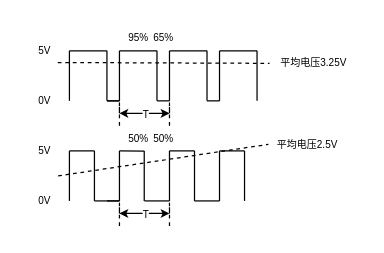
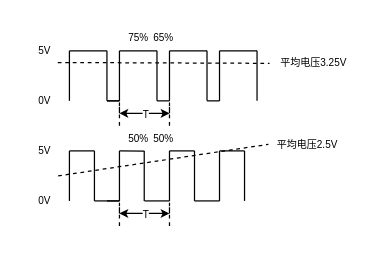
  <mxCell id="0" />
  <mxCell id="1" parent="0" />
  <mxCell id="2" value="" style="endArrow=none;html=1;" edge="1" parent="1"><mxGeometry width="50" height="50" relative="1" as="geometry"><mxPoint x="55" y="40" as="sourcePoint" /><mxPoint x="55" y="80" as="targetPoint" /></mxGeometry></mxCell>
  <mxCell id="3" value="" style="endArrow=none;html=1;" edge="1" parent="1"><mxGeometry width="50" height="50" relative="1" as="geometry"><mxPoint x="55" y="40" as="sourcePoint" /><mxPoint x="85" y="40" as="targetPoint" /></mxGeometry></mxCell>
  <mxCell id="4" value="" style="endArrow=none;html=1;" edge="1" parent="1"><mxGeometry width="50" height="50" relative="1" as="geometry"><mxPoint x="85" y="80" as="sourcePoint" /><mxPoint x="85" y="40" as="targetPoint" /></mxGeometry></mxCell>
  <mxCell id="5" value="" style="endArrow=none;html=1;" edge="1" parent="1"><mxGeometry width="50" height="50" relative="1" as="geometry"><mxPoint x="85" y="80" as="sourcePoint" /><mxPoint x="95" y="80" as="targetPoint" /></mxGeometry></mxCell>
  <mxCell id="6" value="" style="endArrow=none;html=1;" edge="1" parent="1"><mxGeometry width="50" height="50" relative="1" as="geometry"><mxPoint x="95" y="40" as="sourcePoint" /><mxPoint x="95" y="80" as="targetPoint" /></mxGeometry></mxCell>
  <mxCell id="7" value="" style="endArrow=none;html=1;" edge="1" parent="1"><mxGeometry width="50" height="50" relative="1" as="geometry"><mxPoint x="95" y="40" as="sourcePoint" /><mxPoint x="125" y="40" as="targetPoint" /></mxGeometry></mxCell>
  <mxCell id="8" value="" style="endArrow=none;html=1;" edge="1" parent="1"><mxGeometry width="50" height="50" relative="1" as="geometry"><mxPoint x="125" y="80" as="sourcePoint" /><mxPoint x="125" y="40" as="targetPoint" /></mxGeometry></mxCell>
  <mxCell id="9" value="" style="endArrow=none;html=1;" edge="1" parent="1"><mxGeometry width="50" height="50" relative="1" as="geometry"><mxPoint x="85" y="80" as="sourcePoint" /><mxPoint x="95" y="80" as="targetPoint" /><Array as="points"><mxPoint x="95" y="80" /></Array></mxGeometry></mxCell>
  <mxCell id="10" value="" style="endArrow=none;html=1;" edge="1" parent="1"><mxGeometry width="50" height="50" relative="1" as="geometry"><mxPoint x="125" y="80" as="sourcePoint" /><mxPoint x="135" y="80" as="targetPoint" /><Array as="points"><mxPoint x="135" y="80" /></Array></mxGeometry></mxCell>
  <mxCell id="11" value="" style="endArrow=none;html=1;" edge="1" parent="1"><mxGeometry width="50" height="50" relative="1" as="geometry"><mxPoint x="135" y="40" as="sourcePoint" /><mxPoint x="135" y="80" as="targetPoint" /></mxGeometry></mxCell>
  <mxCell id="12" value="" style="endArrow=none;html=1;" edge="1" parent="1"><mxGeometry width="50" height="50" relative="1" as="geometry"><mxPoint x="135" y="40" as="sourcePoint" /><mxPoint x="165" y="40" as="targetPoint" /></mxGeometry></mxCell>
  <mxCell id="13" value="" style="endArrow=none;html=1;" edge="1" parent="1"><mxGeometry width="50" height="50" relative="1" as="geometry"><mxPoint x="165" y="80" as="sourcePoint" /><mxPoint x="165" y="40" as="targetPoint" /></mxGeometry></mxCell>
  <mxCell id="14" value="" style="endArrow=none;html=1;" edge="1" parent="1"><mxGeometry width="50" height="50" relative="1" as="geometry"><mxPoint x="165" y="80" as="sourcePoint" /><mxPoint x="175" y="80" as="targetPoint" /><Array as="points"><mxPoint x="175" y="80" /></Array></mxGeometry></mxCell>
  <mxCell id="15" value="" style="endArrow=none;html=1;" edge="1" parent="1"><mxGeometry width="50" height="50" relative="1" as="geometry"><mxPoint x="175" y="40" as="sourcePoint" /><mxPoint x="175" y="80" as="targetPoint" /></mxGeometry></mxCell>
  <mxCell id="16" value="" style="endArrow=none;html=1;" edge="1" parent="1"><mxGeometry width="50" height="50" relative="1" as="geometry"><mxPoint x="175" y="40" as="sourcePoint" /><mxPoint x="205" y="40" as="targetPoint" /></mxGeometry></mxCell>
  <mxCell id="17" value="" style="endArrow=none;html=1;" edge="1" parent="1"><mxGeometry width="50" height="50" relative="1" as="geometry"><mxPoint x="205" y="80" as="sourcePoint" /><mxPoint x="205" y="40" as="targetPoint" /></mxGeometry></mxCell>
- <mxCell id="18" value="95%" style="text;html=1;align=center;verticalAlign=middle;resizable=0;points=[];autosize=1;strokeColor=none;fontSize=8;" vertex="1" parent="1"><mxGeometry x="95" y="20" width="30" height="20" as="geometry" /></mxCell>
+ <mxCell id="18" value="75%" style="text;html=1;align=center;verticalAlign=middle;resizable=0;points=[];autosize=1;strokeColor=none;fontSize=8;" vertex="1" parent="1"><mxGeometry x="95" y="20" width="30" height="20" as="geometry" /></mxCell>
  <mxCell id="19" value="65%" style="text;html=1;align=center;verticalAlign=middle;resizable=0;points=[];autosize=1;strokeColor=none;fontSize=8;" vertex="1" parent="1"><mxGeometry x="115" y="20" width="30" height="20" as="geometry" /></mxCell>
  <mxCell id="20" value="5V" style="text;html=1;align=center;verticalAlign=middle;resizable=0;points=[];autosize=1;strokeColor=none;fontSize=8;" vertex="1" parent="1"><mxGeometry x="20" y="30" width="30" height="20" as="geometry" /></mxCell>
  <mxCell id="21" value="0V" style="text;html=1;align=center;verticalAlign=middle;resizable=0;points=[];autosize=1;strokeColor=none;fontSize=8;" vertex="1" parent="1"><mxGeometry x="20" y="70" width="30" height="20" as="geometry" /></mxCell>
  <mxCell id="22" value="" style="endArrow=none;dashed=1;html=1;fontSize=8;exitX=0.856;exitY=0.967;exitDx=0;exitDy=0;exitPerimeter=0;" edge="1" parent="1" source="20"><mxGeometry width="50" height="50" relative="1" as="geometry"><mxPoint x="55" y="50" as="sourcePoint" /><mxPoint x="215" y="50" as="targetPoint" /></mxGeometry></mxCell>
  <mxCell id="23" value="平均电压3.25V" style="text;html=1;align=center;verticalAlign=middle;resizable=0;points=[];autosize=1;strokeColor=none;fontSize=8;" vertex="1" parent="1"><mxGeometry x="215" y="40" width="70" height="20" as="geometry" /></mxCell>
  <mxCell id="24" value="" style="endArrow=none;html=1;fontSize=8;dashed=1;" edge="1" parent="1"><mxGeometry width="50" height="50" relative="1" as="geometry"><mxPoint x="95" y="100" as="sourcePoint" /><mxPoint x="95" y="90" as="targetPoint" /><Array as="points"><mxPoint x="95" y="90" /><mxPoint x="95" y="80" /></Array></mxGeometry></mxCell>
  <mxCell id="25" value="" style="endArrow=none;html=1;fontSize=8;dashed=1;" edge="1" parent="1"><mxGeometry width="50" height="50" relative="1" as="geometry"><mxPoint x="135" y="100" as="sourcePoint" /><mxPoint x="135" y="90" as="targetPoint" /><Array as="points"><mxPoint x="135" y="90" /><mxPoint x="135" y="80" /></Array></mxGeometry></mxCell>
  <mxCell id="26" value="" style="endArrow=classic;startArrow=classic;html=1;fontSize=8;endSize=4;startSize=4;" edge="1" parent="1"><mxGeometry width="50" height="50" relative="1" as="geometry"><mxPoint x="95" y="90" as="sourcePoint" /><mxPoint x="135" y="90" as="targetPoint" /></mxGeometry></mxCell>
  <mxCell id="27" value="T" style="edgeLabel;html=1;align=center;verticalAlign=middle;resizable=0;points=[];fontSize=8;" vertex="1" connectable="0" parent="26"><mxGeometry x="-0.127" y="1" relative="1" as="geometry"><mxPoint x="3" y="1" as="offset" /></mxGeometry></mxCell>
  <mxCell id="28" value="" style="endArrow=none;html=1;" edge="1" parent="1"><mxGeometry width="50" height="50" relative="1" as="geometry"><mxPoint x="55" y="120" as="sourcePoint" /><mxPoint x="55" y="160" as="targetPoint" /></mxGeometry></mxCell>
  <mxCell id="29" value="" style="endArrow=none;html=1;" edge="1" parent="1"><mxGeometry width="50" height="50" relative="1" as="geometry"><mxPoint x="55" y="120" as="sourcePoint" /><mxPoint x="75" y="120" as="targetPoint" /></mxGeometry></mxCell>
  <mxCell id="30" value="" style="endArrow=none;html=1;" edge="1" parent="1"><mxGeometry width="50" height="50" relative="1" as="geometry"><mxPoint x="75" y="160" as="sourcePoint" /><mxPoint x="75" y="120" as="targetPoint" /></mxGeometry></mxCell>
  <mxCell id="31" value="" style="endArrow=none;html=1;" edge="1" parent="1"><mxGeometry width="50" height="50" relative="1" as="geometry"><mxPoint x="85" y="160" as="sourcePoint" /><mxPoint x="95" y="160" as="targetPoint" /></mxGeometry></mxCell>
  <mxCell id="32" value="" style="endArrow=none;html=1;" edge="1" parent="1"><mxGeometry width="50" height="50" relative="1" as="geometry"><mxPoint x="95" y="120" as="sourcePoint" /><mxPoint x="95" y="160" as="targetPoint" /></mxGeometry></mxCell>
  <mxCell id="33" value="" style="endArrow=none;html=1;entryX=-0.004;entryY=1.005;entryDx=0;entryDy=0;entryPerimeter=0;" edge="1" parent="1" target="45"><mxGeometry width="50" height="50" relative="1" as="geometry"><mxPoint x="95" y="120" as="sourcePoint" /><mxPoint x="125" y="120" as="targetPoint" /></mxGeometry></mxCell>
  <mxCell id="34" value="" style="endArrow=none;html=1;" edge="1" parent="1"><mxGeometry width="50" height="50" relative="1" as="geometry"><mxPoint x="114.81" y="160" as="sourcePoint" /><mxPoint x="114.81" y="120" as="targetPoint" /></mxGeometry></mxCell>
  <mxCell id="35" value="" style="endArrow=none;html=1;" edge="1" parent="1"><mxGeometry width="50" height="50" relative="1" as="geometry"><mxPoint x="75" y="160" as="sourcePoint" /><mxPoint x="95" y="160" as="targetPoint" /><Array as="points"><mxPoint x="95" y="160" /></Array></mxGeometry></mxCell>
  <mxCell id="36" value="" style="endArrow=none;html=1;" edge="1" parent="1"><mxGeometry width="50" height="50" relative="1" as="geometry"><mxPoint x="115" y="160" as="sourcePoint" /><mxPoint x="135" y="160" as="targetPoint" /><Array as="points"><mxPoint x="135" y="160" /></Array></mxGeometry></mxCell>
  <mxCell id="37" value="" style="endArrow=none;html=1;" edge="1" parent="1"><mxGeometry width="50" height="50" relative="1" as="geometry"><mxPoint x="135" y="120" as="sourcePoint" /><mxPoint x="135" y="160" as="targetPoint" /></mxGeometry></mxCell>
  <mxCell id="38" value="" style="endArrow=none;html=1;" edge="1" parent="1"><mxGeometry width="50" height="50" relative="1" as="geometry"><mxPoint x="135" y="120" as="sourcePoint" /><mxPoint x="155" y="120" as="targetPoint" /></mxGeometry></mxCell>
  <mxCell id="39" value="" style="endArrow=none;html=1;" edge="1" parent="1"><mxGeometry width="50" height="50" relative="1" as="geometry"><mxPoint x="155" y="160" as="sourcePoint" /><mxPoint x="155" y="120" as="targetPoint" /></mxGeometry></mxCell>
  <mxCell id="40" value="" style="endArrow=none;html=1;" edge="1" parent="1"><mxGeometry width="50" height="50" relative="1" as="geometry"><mxPoint x="155" y="160" as="sourcePoint" /><mxPoint x="175" y="160" as="targetPoint" /><Array as="points"><mxPoint x="175" y="160" /></Array></mxGeometry></mxCell>
  <mxCell id="41" value="" style="endArrow=none;html=1;" edge="1" parent="1"><mxGeometry width="50" height="50" relative="1" as="geometry"><mxPoint x="175" y="120" as="sourcePoint" /><mxPoint x="175" y="160" as="targetPoint" /></mxGeometry></mxCell>
  <mxCell id="42" value="" style="endArrow=none;html=1;" edge="1" parent="1"><mxGeometry width="50" height="50" relative="1" as="geometry"><mxPoint x="175" y="120" as="sourcePoint" /><mxPoint x="195" y="120" as="targetPoint" /></mxGeometry></mxCell>
  <mxCell id="43" value="" style="endArrow=none;html=1;" edge="1" parent="1"><mxGeometry width="50" height="50" relative="1" as="geometry"><mxPoint x="195" y="160" as="sourcePoint" /><mxPoint x="195" y="120" as="targetPoint" /></mxGeometry></mxCell>
  <mxCell id="44" value="50%" style="text;html=1;align=center;verticalAlign=middle;resizable=0;points=[];autosize=1;strokeColor=none;fontSize=8;" vertex="1" parent="1"><mxGeometry x="95" y="100" width="30" height="20" as="geometry" /></mxCell>
  <mxCell id="45" value="50%" style="text;html=1;align=center;verticalAlign=middle;resizable=0;points=[];autosize=1;strokeColor=none;fontSize=8;" vertex="1" parent="1"><mxGeometry x="115" y="100" width="30" height="20" as="geometry" /></mxCell>
  <mxCell id="46" value="5V" style="text;html=1;align=center;verticalAlign=middle;resizable=0;points=[];autosize=1;strokeColor=none;fontSize=8;" vertex="1" parent="1"><mxGeometry x="20" y="110" width="30" height="20" as="geometry" /></mxCell>
  <mxCell id="47" value="0V" style="text;html=1;align=center;verticalAlign=middle;resizable=0;points=[];autosize=1;strokeColor=none;fontSize=8;" vertex="1" parent="1"><mxGeometry x="20" y="150" width="30" height="20" as="geometry" /></mxCell>
  <mxCell id="48" value="" style="endArrow=none;dashed=1;html=1;fontSize=8;entryX=-0.015;entryY=0.488;entryDx=0;entryDy=0;entryPerimeter=0;" edge="1" parent="1" target="49"><mxGeometry width="50" height="50" relative="1" as="geometry"><mxPoint x="46" y="140" as="sourcePoint" /><mxPoint x="205" y="140" as="targetPoint" /></mxGeometry></mxCell>
  <mxCell id="49" value="平均电压2.5V" style="text;html=1;align=center;verticalAlign=middle;resizable=0;points=[];autosize=1;strokeColor=none;fontSize=8;" vertex="1" parent="1"><mxGeometry x="215" y="105" width="60" height="20" as="geometry" /></mxCell>
  <mxCell id="50" value="" style="endArrow=none;html=1;fontSize=8;dashed=1;" edge="1" parent="1"><mxGeometry width="50" height="50" relative="1" as="geometry"><mxPoint x="95" y="180" as="sourcePoint" /><mxPoint x="95" y="170" as="targetPoint" /><Array as="points"><mxPoint x="95" y="170" /><mxPoint x="95" y="160" /></Array></mxGeometry></mxCell>
  <mxCell id="51" value="" style="endArrow=none;html=1;fontSize=8;dashed=1;" edge="1" parent="1"><mxGeometry width="50" height="50" relative="1" as="geometry"><mxPoint x="135" y="180" as="sourcePoint" /><mxPoint x="135" y="170" as="targetPoint" /><Array as="points"><mxPoint x="135" y="170" /><mxPoint x="135" y="160" /></Array></mxGeometry></mxCell>
  <mxCell id="52" value="" style="endArrow=classic;startArrow=classic;html=1;fontSize=8;endSize=4;startSize=4;" edge="1" parent="1"><mxGeometry width="50" height="50" relative="1" as="geometry"><mxPoint x="95" y="170" as="sourcePoint" /><mxPoint x="135" y="170" as="targetPoint" /></mxGeometry></mxCell>
  <mxCell id="53" value="T" style="edgeLabel;html=1;align=center;verticalAlign=middle;resizable=0;points=[];fontSize=8;" vertex="1" connectable="0" parent="52"><mxGeometry x="-0.127" y="1" relative="1" as="geometry"><mxPoint x="3" y="1" as="offset" /></mxGeometry></mxCell>
